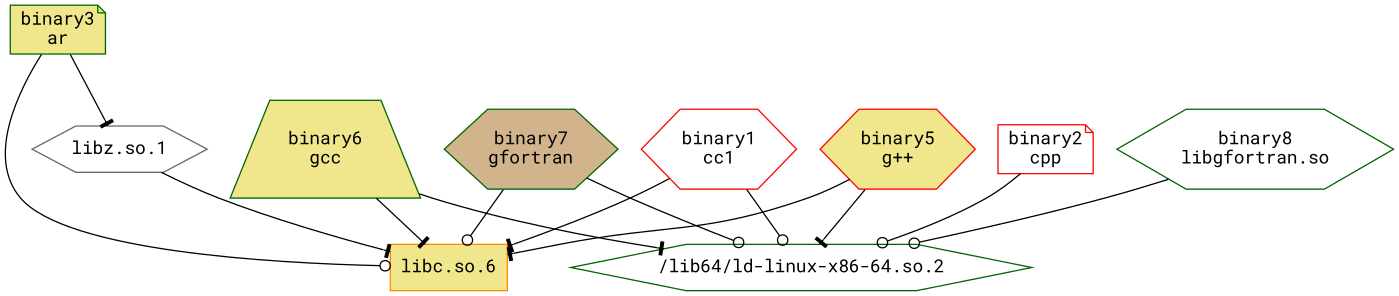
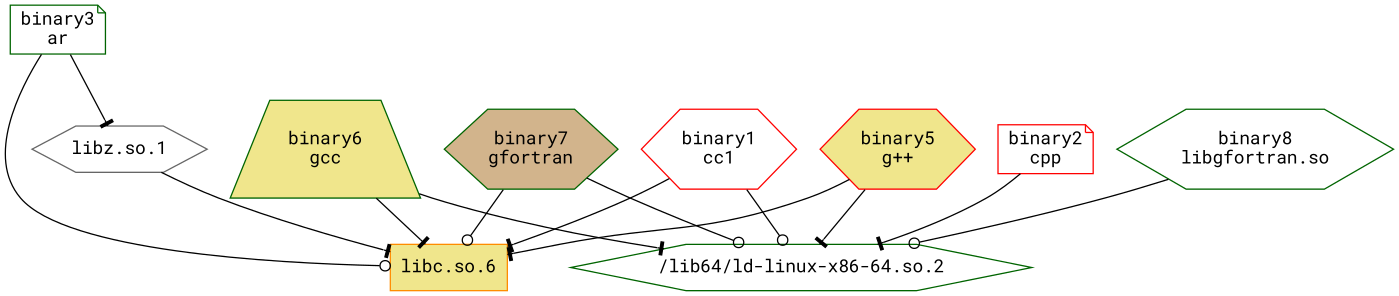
  digraph {
    fontname="Roboto Mono"
    node [color=darkgreen fillcolor=white fontname="Roboto Mono" shape=hexagon style=filled]
    edge [arrowhead=tee fontname="Roboto Mono"]
    n1 [color=red label="binary1\ncc1"]
    "libc.so.6" [color=darkorange fillcolor=khaki shape=box]
    "/lib64/ld-linux-x86-64.so.2"
    n4 [color=red label="binary2\ncpp" shape=note]
-   n5 [fillcolor=khaki label="binary3\nar" shape=note]
+   n5 [label="binary3\nar" shape=note]
    "libz.so.1" [color=gray40]
    n7 [color=red fillcolor=khaki label="binary5\ng++"]
    n8 [fillcolor=khaki label="binary6\ngcc" shape=trapezium]
    n9 [fillcolor=tan label="binary7\ngfortran"]
    n10 [label="binary8\nlibgfortran.so"]
    n1 -> "libc.so.6"
    n1 -> "/lib64/ld-linux-x86-64.so.2" [arrowhead=odot]
-   n4 -> "/lib64/ld-linux-x86-64.so.2" [arrowhead=odot]
+   n4 -> "/lib64/ld-linux-x86-64.so.2"
    n5 -> "libc.so.6" [arrowhead=odot]
    n5 -> "libz.so.1"
    "libz.so.1" -> "libc.so.6"
    n7 -> "libc.so.6"
    n7 -> "/lib64/ld-linux-x86-64.so.2"
    n8 -> "libc.so.6"
    n8 -> "/lib64/ld-linux-x86-64.so.2"
    n9 -> "libc.so.6" [arrowhead=odot]
    n9 -> "/lib64/ld-linux-x86-64.so.2" [arrowhead=odot]
    n10 -> "/lib64/ld-linux-x86-64.so.2" [arrowhead=odot]
  }
